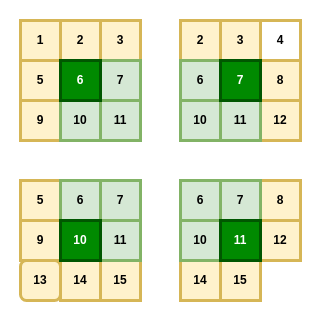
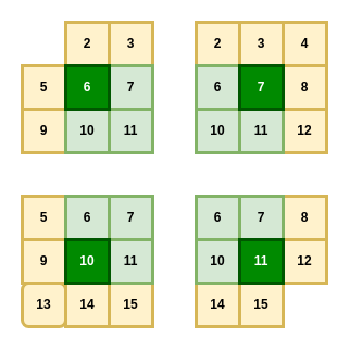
  <mxCell id="0" />
  <mxCell id="1" parent="0" />
- <mxCell id="2" value="1" style="rounded=0;whiteSpace=wrap;html=1;fillColor=#fff2cc;strokeColor=#d6b656;strokeWidth=3;fontStyle=1" parent="1" vertex="1"><mxGeometry x="20" y="20" width="40" height="40" as="geometry" /></mxCell>
  <mxCell id="3" value="5" style="rounded=0;whiteSpace=wrap;html=1;fillColor=#fff2cc;strokeColor=#d6b656;strokeWidth=3;fontStyle=1" parent="1" vertex="1"><mxGeometry x="20" y="60" width="40" height="40" as="geometry" /></mxCell>
  <mxCell id="4" value="9" style="rounded=0;whiteSpace=wrap;html=1;fillColor=#fff2cc;strokeColor=#d6b656;strokeWidth=3;fontStyle=1" parent="1" vertex="1"><mxGeometry x="20" y="100" width="40" height="40" as="geometry" /></mxCell>
  <mxCell id="5" value="2" style="rounded=0;whiteSpace=wrap;html=1;fillColor=#fff2cc;strokeColor=#d6b656;strokeWidth=3;fontStyle=1" parent="1" vertex="1"><mxGeometry x="60" y="20" width="40" height="40" as="geometry" /></mxCell>
  <mxCell id="6" value="3" style="rounded=0;whiteSpace=wrap;html=1;fillColor=#fff2cc;strokeColor=#d6b656;strokeWidth=3;fontStyle=1" parent="1" vertex="1"><mxGeometry x="100" y="20" width="40" height="40" as="geometry" /></mxCell>
  <mxCell id="7" value="7" style="rounded=0;whiteSpace=wrap;html=1;fillColor=#d5e8d4;strokeColor=#82b366;strokeWidth=3;fontStyle=1" parent="1" vertex="1"><mxGeometry x="100" y="60" width="40" height="40" as="geometry" /></mxCell>
  <mxCell id="8" value="10" style="rounded=0;whiteSpace=wrap;html=1;fillColor=#d5e8d4;strokeColor=#82b366;strokeWidth=3;fontStyle=1" parent="1" vertex="1"><mxGeometry x="60" y="100" width="40" height="40" as="geometry" /></mxCell>
  <mxCell id="9" value="11" style="rounded=0;whiteSpace=wrap;html=1;fillColor=#d5e8d4;strokeColor=#82b366;strokeWidth=3;fontStyle=1" parent="1" vertex="1"><mxGeometry x="100" y="100" width="40" height="40" as="geometry" /></mxCell>
- <mxCell id="10" value="4" style="rounded=0;whiteSpace=wrap;html=1;fillColor=#ffffff;strokeColor=#d6b656;strokeWidth=3;fontStyle=1;" vertex="1" parent="1"><mxGeometry x="260" y="20" width="40" height="40" as="geometry" /></mxCell>
+ <mxCell id="10" value="4" style="rounded=0;whiteSpace=wrap;html=1;fillColor=#fff2cc;strokeColor=#d6b656;strokeWidth=3;fontStyle=1" vertex="1" parent="1"><mxGeometry x="260" y="20" width="40" height="40" as="geometry" /></mxCell>
  <mxCell id="11" value="8" style="rounded=0;whiteSpace=wrap;html=1;fillColor=#fff2cc;strokeColor=#d6b656;strokeWidth=3;fontStyle=1" vertex="1" parent="1"><mxGeometry x="260" y="60" width="40" height="40" as="geometry" /></mxCell>
  <mxCell id="12" value="12" style="rounded=0;whiteSpace=wrap;html=1;fillColor=#fff2cc;strokeColor=#d6b656;strokeWidth=3;fontStyle=1" vertex="1" parent="1"><mxGeometry x="260" y="100" width="40" height="40" as="geometry" /></mxCell>
  <mxCell id="13" value="2" style="rounded=0;whiteSpace=wrap;html=1;fillColor=#fff2cc;strokeColor=#d6b656;strokeWidth=3;fontStyle=1" vertex="1" parent="1"><mxGeometry x="180" y="20" width="40" height="40" as="geometry" /></mxCell>
  <mxCell id="14" value="3" style="rounded=0;whiteSpace=wrap;html=1;fillColor=#fff2cc;strokeColor=#d6b656;strokeWidth=3;fontStyle=1" vertex="1" parent="1"><mxGeometry x="220" y="20" width="40" height="40" as="geometry" /></mxCell>
  <mxCell id="15" value="6" style="rounded=0;whiteSpace=wrap;html=1;fillColor=#d5e8d4;strokeColor=#82b366;strokeWidth=3;fontStyle=1" vertex="1" parent="1"><mxGeometry x="180" y="60" width="40" height="40" as="geometry" /></mxCell>
  <mxCell id="16" value="10" style="rounded=0;whiteSpace=wrap;html=1;fillColor=#d5e8d4;strokeColor=#82b366;strokeWidth=3;fontStyle=1" vertex="1" parent="1"><mxGeometry x="180" y="100" width="40" height="40" as="geometry" /></mxCell>
  <mxCell id="17" value="11" style="rounded=0;whiteSpace=wrap;html=1;fillColor=#d5e8d4;strokeColor=#82b366;strokeWidth=3;fontStyle=1" vertex="1" parent="1"><mxGeometry x="220" y="100" width="40" height="40" as="geometry" /></mxCell>
  <mxCell id="18" value="13" style="whiteSpace=wrap;html=1;fillColor=#fff2cc;strokeColor=#d6b656;strokeWidth=3;fontStyle=1;rounded=1;" vertex="1" parent="1"><mxGeometry x="20" y="260" width="40" height="40" as="geometry" /></mxCell>
  <mxCell id="19" value="5" style="rounded=0;whiteSpace=wrap;html=1;fillColor=#fff2cc;strokeColor=#d6b656;strokeWidth=3;fontStyle=1" vertex="1" parent="1"><mxGeometry x="20" y="180" width="40" height="40" as="geometry" /></mxCell>
  <mxCell id="20" value="9" style="rounded=0;whiteSpace=wrap;html=1;fillColor=#fff2cc;strokeColor=#d6b656;strokeWidth=3;fontStyle=1" vertex="1" parent="1"><mxGeometry x="20" y="220" width="40" height="40" as="geometry" /></mxCell>
  <mxCell id="21" value="14" style="rounded=0;whiteSpace=wrap;html=1;fillColor=#fff2cc;strokeColor=#d6b656;strokeWidth=3;fontStyle=1" vertex="1" parent="1"><mxGeometry x="60" y="260" width="40" height="40" as="geometry" /></mxCell>
  <mxCell id="22" value="15" style="rounded=0;whiteSpace=wrap;html=1;fillColor=#fff2cc;strokeColor=#d6b656;strokeWidth=3;fontStyle=1" vertex="1" parent="1"><mxGeometry x="100" y="260" width="40" height="40" as="geometry" /></mxCell>
  <mxCell id="23" value="6" style="rounded=0;whiteSpace=wrap;html=1;fillColor=#d5e8d4;strokeColor=#82b366;strokeWidth=3;fontStyle=1" vertex="1" parent="1"><mxGeometry x="60" y="180" width="40" height="40" as="geometry" /></mxCell>
  <mxCell id="24" value="7" style="rounded=0;whiteSpace=wrap;html=1;fillColor=#d5e8d4;strokeColor=#82b366;strokeWidth=3;fontStyle=1" vertex="1" parent="1"><mxGeometry x="100" y="180" width="40" height="40" as="geometry" /></mxCell>
  <mxCell id="25" value="11" style="rounded=0;whiteSpace=wrap;html=1;fillColor=#d5e8d4;strokeColor=#82b366;strokeWidth=3;fontStyle=1" vertex="1" parent="1"><mxGeometry x="100" y="220" width="40" height="40" as="geometry" /></mxCell>
  <mxCell id="26" value="14" style="rounded=0;whiteSpace=wrap;html=1;fillColor=#fff2cc;strokeColor=#d6b656;strokeWidth=3;fontStyle=1" vertex="1" parent="1"><mxGeometry x="180" y="260" width="40" height="40" as="geometry" /></mxCell>
  <mxCell id="27" value="15" style="rounded=0;whiteSpace=wrap;html=1;fillColor=#fff2cc;strokeColor=#d6b656;strokeWidth=3;fontStyle=1" vertex="1" parent="1"><mxGeometry x="220" y="260" width="40" height="40" as="geometry" /></mxCell>
  <mxCell id="28" value="8" style="rounded=0;whiteSpace=wrap;html=1;fillColor=#fff2cc;strokeColor=#d6b656;strokeWidth=3;fontStyle=1" vertex="1" parent="1"><mxGeometry x="260" y="180" width="40" height="40" as="geometry" /></mxCell>
  <mxCell id="29" value="12" style="rounded=0;whiteSpace=wrap;html=1;fillColor=#fff2cc;strokeColor=#d6b656;strokeWidth=3;fontStyle=1" vertex="1" parent="1"><mxGeometry x="260" y="220" width="40" height="40" as="geometry" /></mxCell>
  <mxCell id="30" value="6" style="rounded=0;whiteSpace=wrap;html=1;fillColor=#d5e8d4;strokeColor=#82b366;strokeWidth=3;fontStyle=1" vertex="1" parent="1"><mxGeometry x="180" y="180" width="40" height="40" as="geometry" /></mxCell>
  <mxCell id="31" value="7" style="rounded=0;whiteSpace=wrap;html=1;fillColor=#d5e8d4;strokeColor=#82b366;strokeWidth=3;fontStyle=1" vertex="1" parent="1"><mxGeometry x="220" y="180" width="40" height="40" as="geometry" /></mxCell>
  <mxCell id="32" value="10" style="rounded=0;whiteSpace=wrap;html=1;fillColor=#d5e8d4;strokeColor=#82b366;strokeWidth=3;fontStyle=1" vertex="1" parent="1"><mxGeometry x="180" y="220" width="40" height="40" as="geometry" /></mxCell>
  <mxCell id="33" value="6" style="rounded=0;whiteSpace=wrap;html=1;fillColor=#008a00;strokeColor=#005700;strokeWidth=3;fontStyle=1;fontColor=#ffffff;" parent="1" vertex="1"><mxGeometry x="60" y="60" width="40" height="40" as="geometry" /></mxCell>
  <mxCell id="34" value="7" style="rounded=0;whiteSpace=wrap;html=1;fillColor=#008a00;strokeColor=#005700;strokeWidth=3;fontStyle=1;fontColor=#ffffff;" vertex="1" parent="1"><mxGeometry x="220" y="60" width="40" height="40" as="geometry" /></mxCell>
  <mxCell id="35" value="10" style="rounded=0;whiteSpace=wrap;html=1;fillColor=#008a00;strokeColor=#005700;strokeWidth=3;fontStyle=1;fontColor=#ffffff;" vertex="1" parent="1"><mxGeometry x="60" y="220" width="40" height="40" as="geometry" /></mxCell>
  <mxCell id="36" value="11" style="rounded=0;whiteSpace=wrap;html=1;fillColor=#008a00;strokeColor=#005700;strokeWidth=3;fontStyle=1;fontColor=#ffffff;" vertex="1" parent="1"><mxGeometry x="220" y="220" width="40" height="40" as="geometry" /></mxCell>
